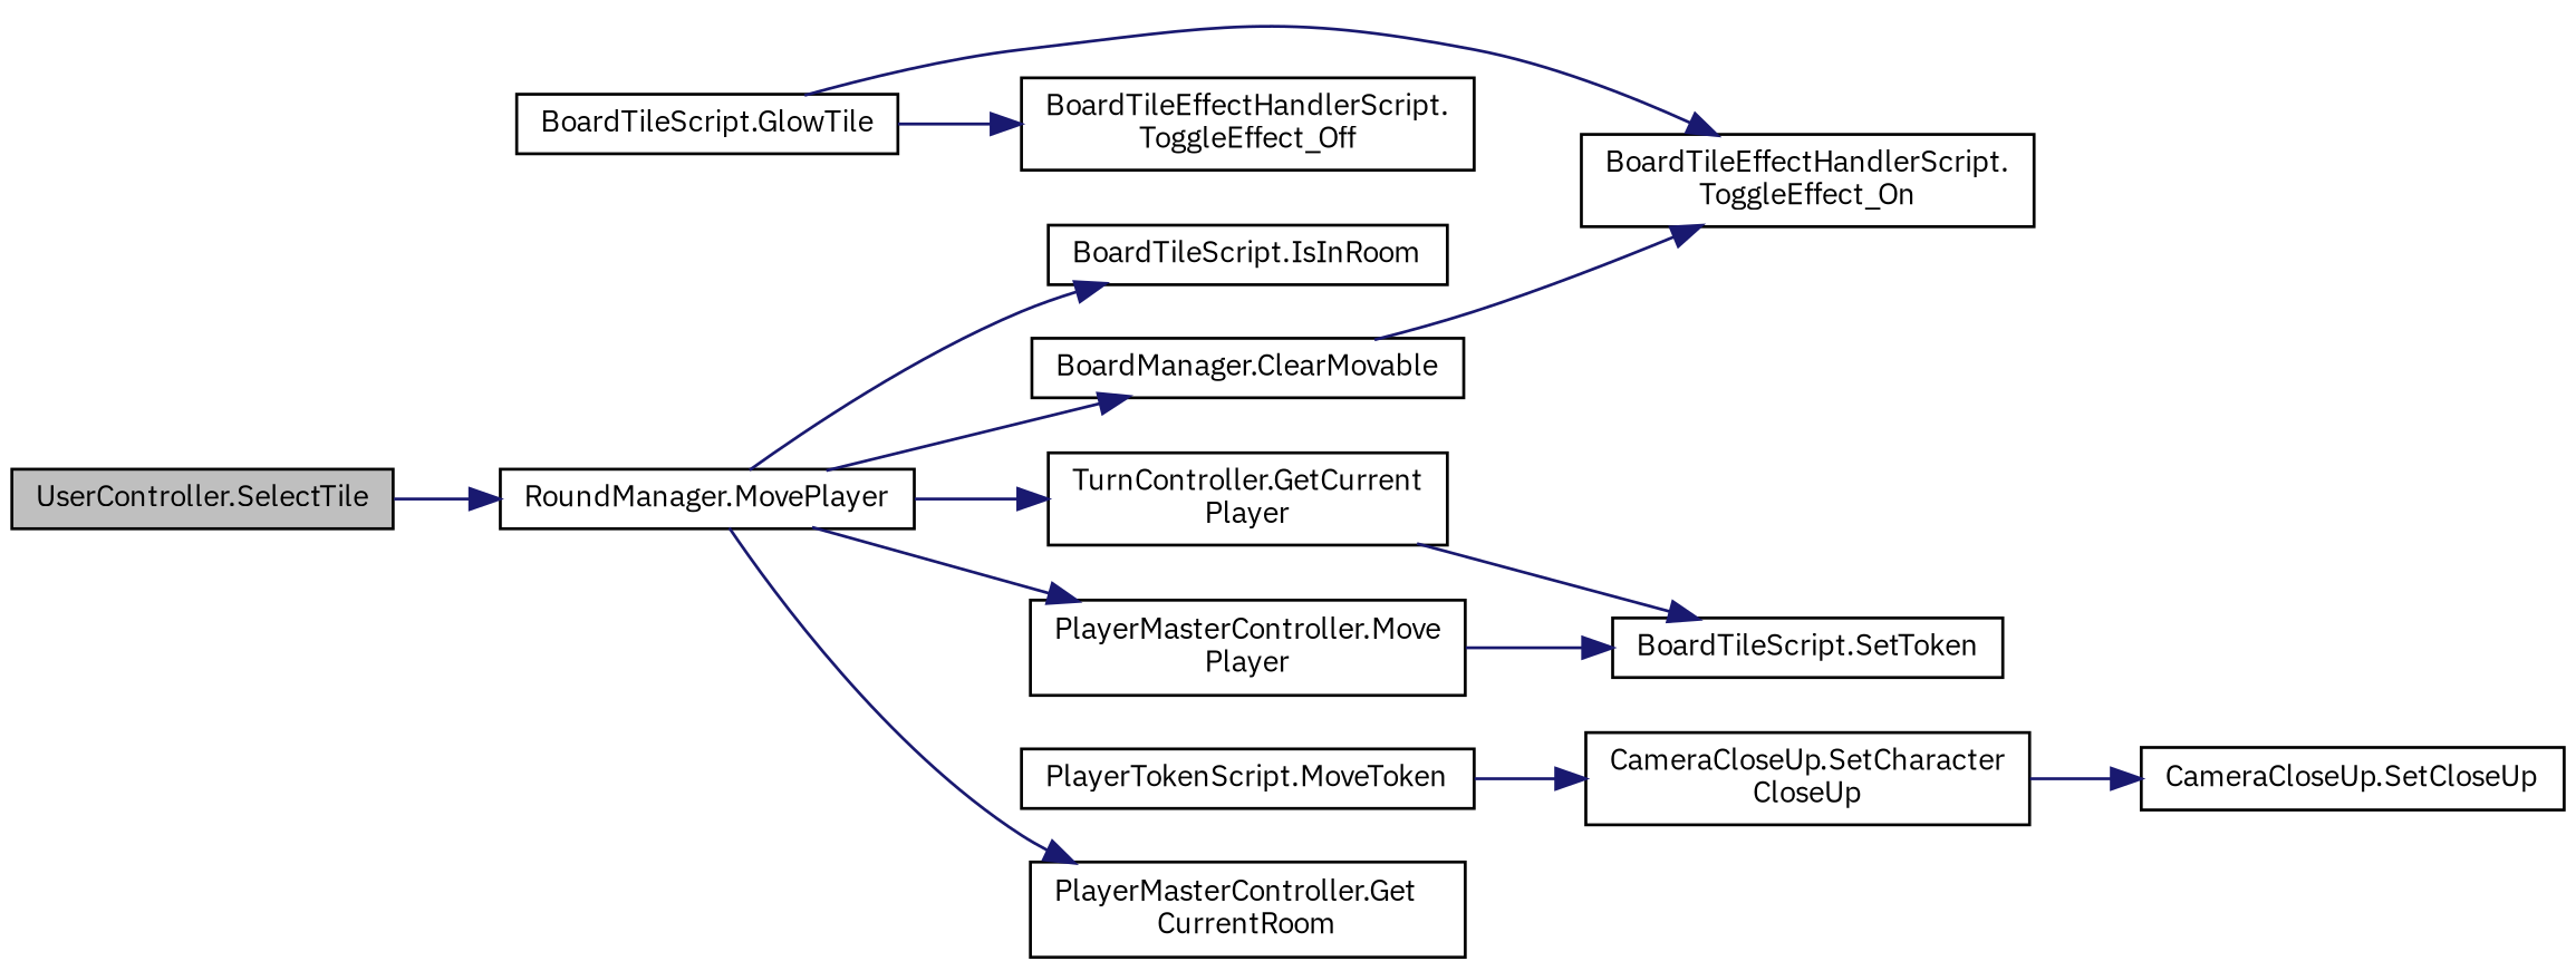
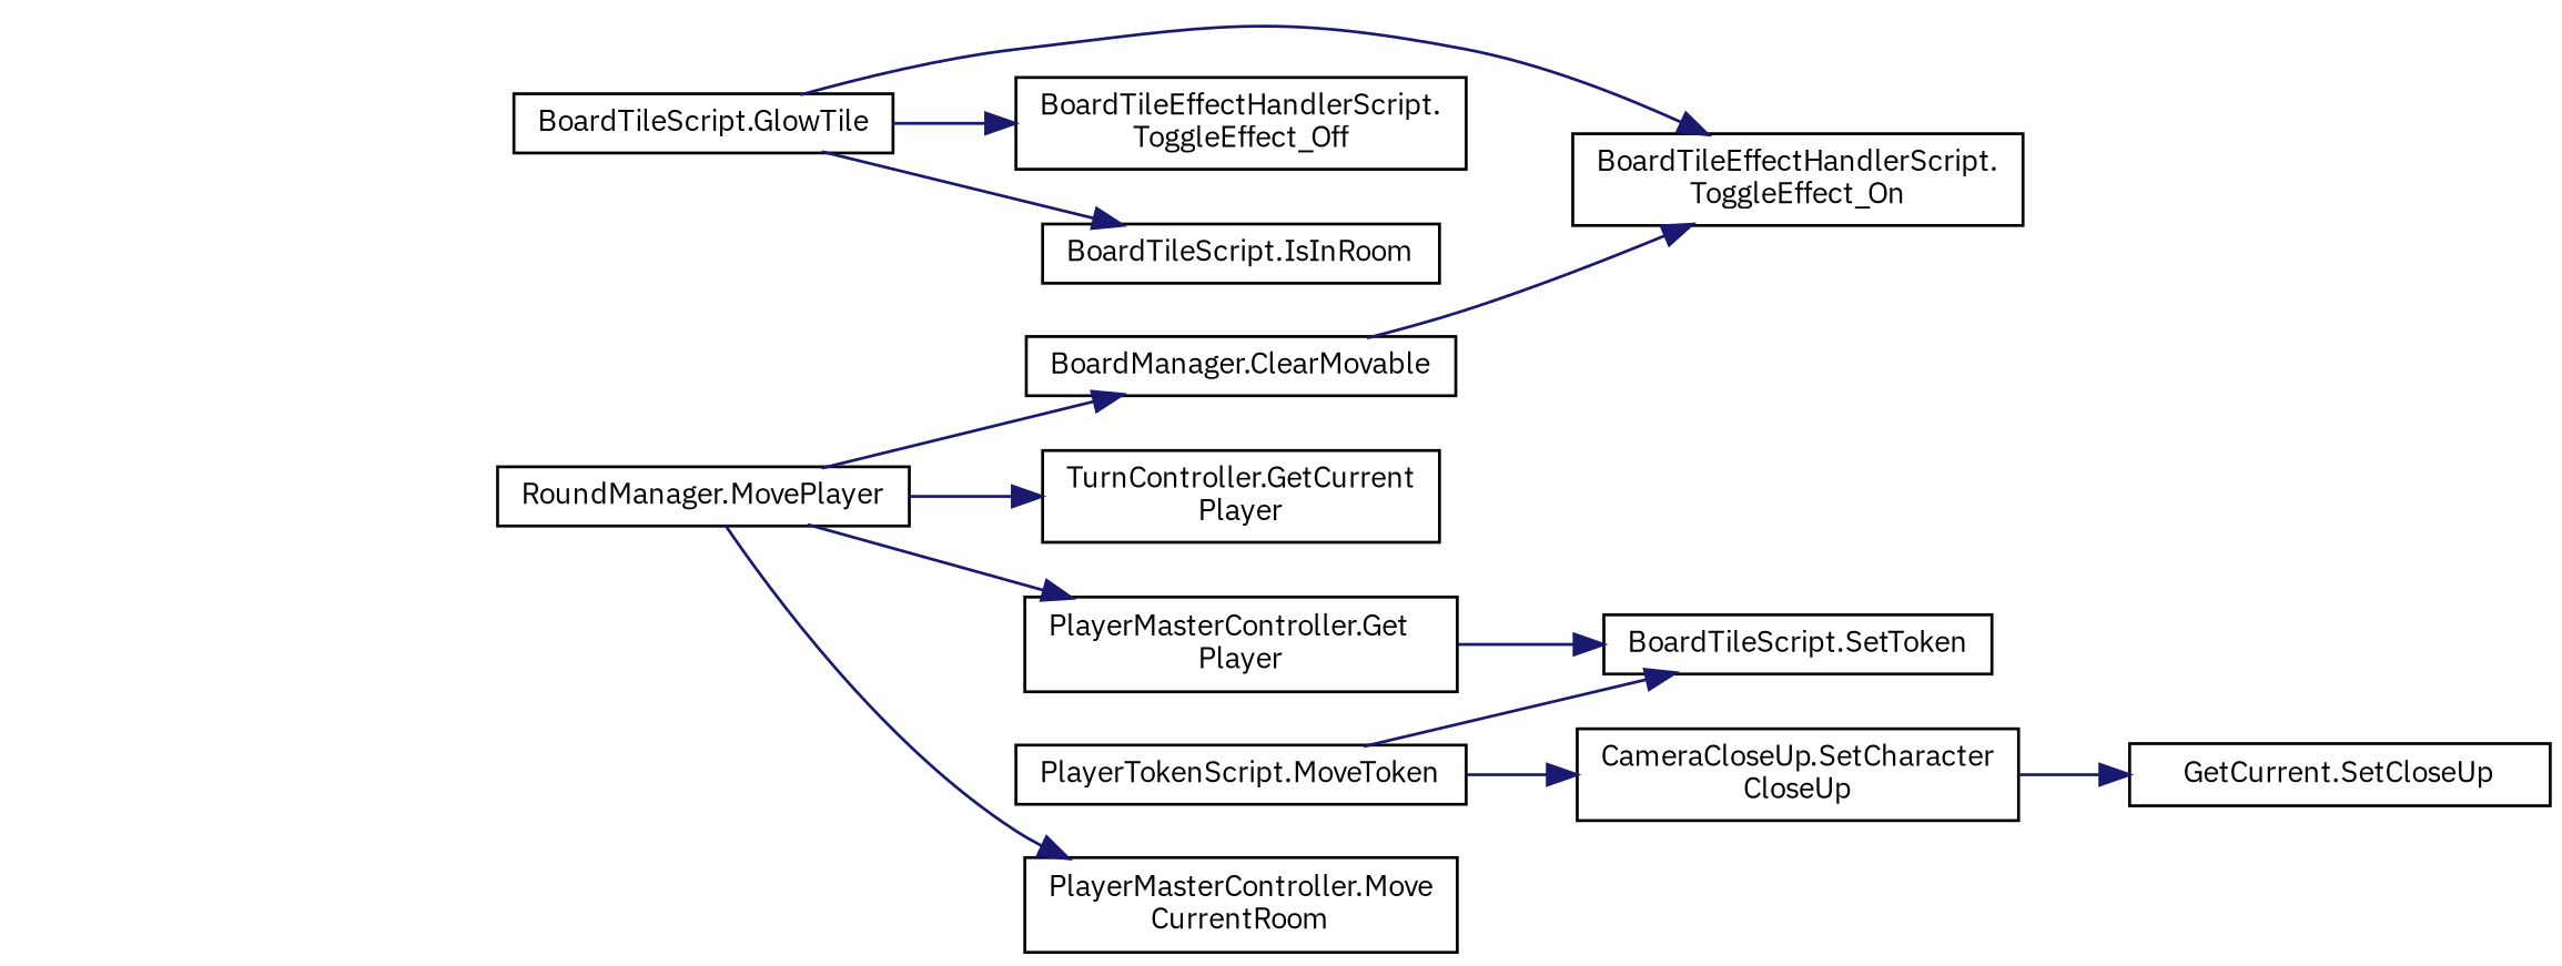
  digraph {
    fontname="IBM Plex Sans"
    rankdir=LR
    node [color=black fillcolor=white fontname="IBM Plex Sans" fontsize=10 shape=record style=filled]
    edge [color=midnightblue fontname="IBM Plex Sans" fontsize=10 labelfontname=Helvetica labelfontsize=10 style=solid]
-   n1 [fillcolor=grey75 fontcolor=black height=0.2 label="UserController.SelectTile" width=0.4]
    n2 [height=0.2 label="RoundManager.MovePlayer" width=0.4]
    n3 [height=0.2 label="BoardManager.ClearMovable" width=0.4]
    n4 [height=0.2 label="TurnController.GetCurrent\lPlayer" width=0.4]
-   n5 [height=0.2 label="PlayerMasterController.Get\lCurrentRoom" width=0.4]
+   n5 [height=0.2 label="PlayerMasterController.Move\lCurrentRoom" width=0.4]
    n6 [height=0.2 label="BoardTileScript.IsInRoom" width=0.4]
-   n7 [height=0.2 label="PlayerMasterController.Move\lPlayer" width=0.4]
+   n7 [height=0.2 label="PlayerMasterController.Get\lPlayer" width=0.4]
    n8 [height=0.2 label="BoardTileEffectHandlerScript.\lToggleEffect_On" width=0.4]
    n9 [height=0.2 label="BoardTileScript.SetToken" width=0.4]
    n10 [height=0.2 label="BoardTileScript.GlowTile" width=0.4]
    n11 [height=0.2 label="BoardTileEffectHandlerScript.\lToggleEffect_Off" width=0.4]
    n12 [height=0.2 label="PlayerTokenScript.MoveToken" width=0.4]
    n13 [height=0.2 label="CameraCloseUp.SetCharacter\lCloseUp" width=0.4]
-   n14 [height=0.2 label="CameraCloseUp.SetCloseUp" width=0.4]
-   n1 -> n2
+   n14 [height=0.2 label="GetCurrent.SetCloseUp" width=0.4]
    n2 -> n3
    n2 -> n4
    n2 -> n5
-   n2 -> n6
+   n10 -> n6
    n2 -> n7
    n3 -> n8
    n7 -> n9
    n10 -> n8
    n10 -> n11
-   n4 -> n9
+   n12 -> n9
    n12 -> n13
    n13 -> n14
  }
